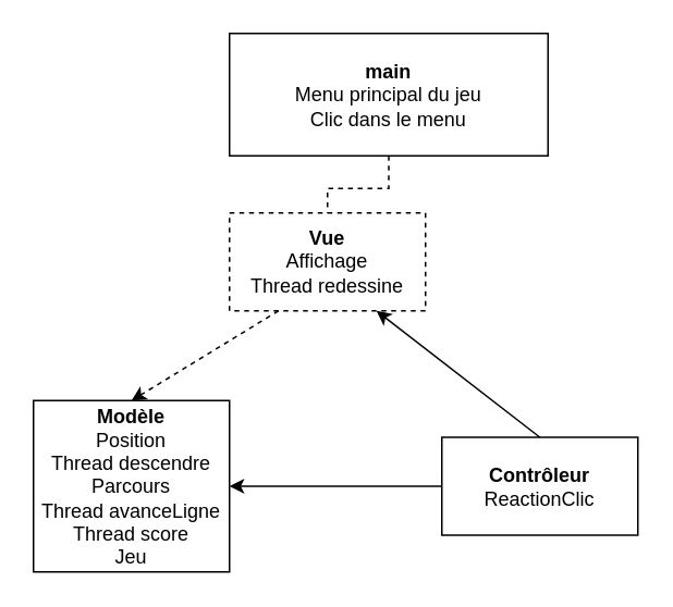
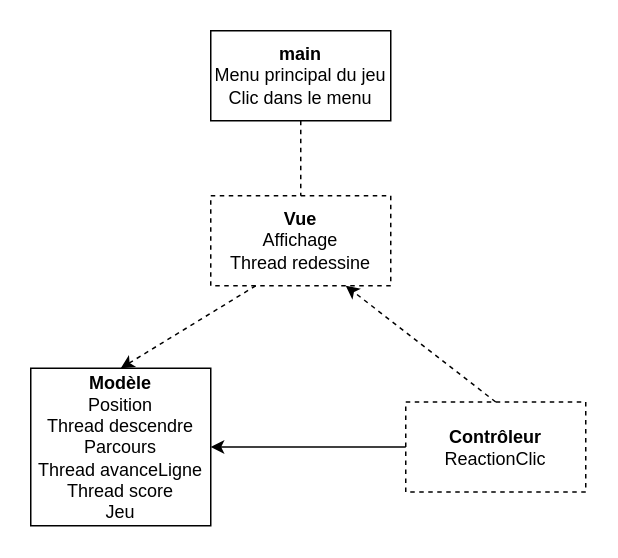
  <mxCell id="0" />
  <mxCell id="1" parent="0" />
  <mxCell id="2" value="&lt;b&gt;Vue&lt;/b&gt;&lt;br&gt;Affichage&lt;br&gt;Thread redessine" style="rounded=0;whiteSpace=wrap;html=1;dashed=1;" parent="1" vertex="1"><mxGeometry x="140" y="130" width="120" height="60" as="geometry" /></mxCell>
- <mxCell id="3" value="&lt;b&gt;Contrôleur&lt;/b&gt;&lt;br&gt;ReactionClic" style="rounded=0;whiteSpace=wrap;html=1;" parent="1" vertex="1"><mxGeometry x="270" y="267.5" width="120" height="60" as="geometry" /></mxCell>
+ <mxCell id="3" value="&lt;b&gt;Contrôleur&lt;/b&gt;&lt;br&gt;ReactionClic" style="rounded=0;whiteSpace=wrap;html=1;dashed=1;" parent="1" vertex="1"><mxGeometry x="270" y="267.5" width="120" height="60" as="geometry" /></mxCell>
  <mxCell id="4" value="&lt;b&gt;Modèle&lt;/b&gt;&lt;br&gt;Position&lt;br&gt;Thread descendre&lt;br&gt;Parcours&lt;br&gt;Thread avanceLigne&lt;br&gt;Thread score&lt;br&gt;Jeu" style="rounded=0;whiteSpace=wrap;html=1;" parent="1" vertex="1"><mxGeometry x="20" y="245" width="120" height="105" as="geometry" /></mxCell>
- <mxCell id="5" value="" style="endArrow=classic;html=1;rounded=0;entryX=0.75;entryY=1;entryDx=0;entryDy=0;exitX=0.5;exitY=0;exitDx=0;exitDy=0;" parent="1" source="3" target="2" edge="1"><mxGeometry width="50" height="50" relative="1" as="geometry"><mxPoint x="320" y="260" as="sourcePoint" /><mxPoint x="370" y="210" as="targetPoint" /></mxGeometry></mxCell>
+ <mxCell id="5" value="" style="endArrow=classic;html=1;rounded=0;entryX=0.75;entryY=1;entryDx=0;entryDy=0;exitX=0.5;exitY=0;exitDx=0;exitDy=0;dashed=1;" parent="1" source="3" target="2" edge="1"><mxGeometry width="50" height="50" relative="1" as="geometry"><mxPoint x="320" y="260" as="sourcePoint" /><mxPoint x="370" y="210" as="targetPoint" /></mxGeometry></mxCell>
  <mxCell id="6" value="" style="endArrow=classic;html=1;rounded=0;exitX=0;exitY=0.5;exitDx=0;exitDy=0;" parent="1" source="3" target="4" edge="1"><mxGeometry width="50" height="50" relative="1" as="geometry"><mxPoint x="260" y="300" as="sourcePoint" /><mxPoint x="176" y="230" as="targetPoint" /></mxGeometry></mxCell>
  <mxCell id="7" value="" style="endArrow=classic;html=1;rounded=0;exitX=0.25;exitY=1;exitDx=0;exitDy=0;entryX=0.5;entryY=0;entryDx=0;entryDy=0;dashed=1;" parent="1" source="2" target="4" edge="1"><mxGeometry width="50" height="50" relative="1" as="geometry"><mxPoint x="140" y="159.5" as="sourcePoint" /><mxPoint x="20" y="159.5" as="targetPoint" /></mxGeometry></mxCell>
  <mxCell id="8" style="edgeStyle=orthogonalEdgeStyle;rounded=0;orthogonalLoop=1;jettySize=auto;html=1;entryX=0.5;entryY=0;entryDx=0;entryDy=0;dashed=1;endArrow=none;" edge="1" parent="1" source="9" target="2"><mxGeometry relative="1" as="geometry" /></mxCell>
- <mxCell id="9" value="&lt;b&gt;main&lt;/b&gt;&lt;br&gt;&lt;span style=&quot;white-space: pre;&quot;&gt;Menu principal du jeu&lt;br/&gt;&lt;/span&gt;Clic dans le menu" style="rounded=0;whiteSpace=wrap;html=1;" vertex="1" parent="1"><mxGeometry x="140" y="20" width="195" height="75" as="geometry" /></mxCell>
+ <mxCell id="9" value="&lt;b&gt;main&lt;/b&gt;&lt;br&gt;&lt;span style=&quot;white-space: pre;&quot;&gt;Menu principal du jeu&lt;br/&gt;&lt;/span&gt;Clic dans le menu" style="rounded=0;whiteSpace=wrap;html=1;" vertex="1" parent="1"><mxGeometry x="140" y="20" width="120" height="60" as="geometry" /></mxCell>
